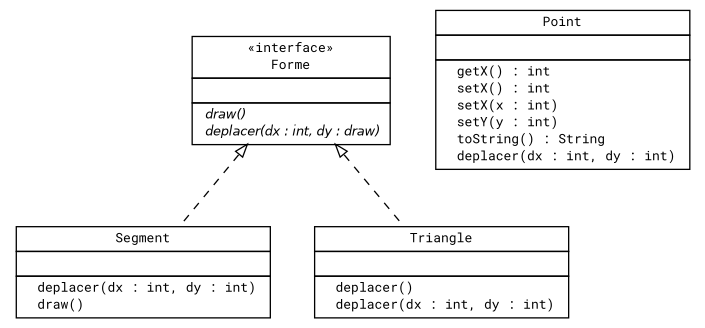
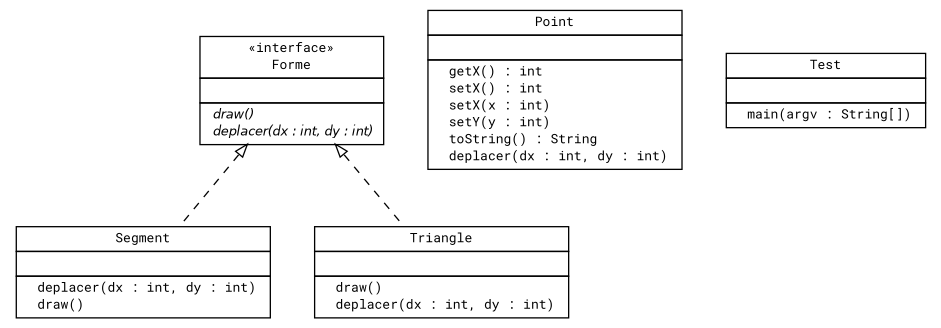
  digraph {
    fontname="Roboto Mono"
    nodesep=0.25
    ranksep=0.5
    node [fontcolor=black fontname="Roboto Mono" fontsize=10.0 shape=plaintext]
    edge [arrowtail=empty dir=back fontname="Roboto Mono" fontsize=10 headport=p labelfontname=Helvetica labelfontsize=10 style=dashed tailport=p]
-   n1 [label=<<table title="Forme" border="0" cellborder="1" cellspacing="0" cellpadding="2" port="p"> 		<tr><td><table border="0" cellspacing="0" cellpadding="1"> <tr><td align="center" balign="center"> &#171;interface&#187; </td></tr> <tr><td align="center" balign="center"> Forme </td></tr> 		</table></td></tr> 		<tr><td><table border="0" cellspacing="0" cellpadding="1"> <tr><td align="left" balign="left">  </td></tr> 		</table></td></tr> 		<tr><td><table border="0" cellspacing="0" cellpadding="1"> <tr><td align="left" balign="left"><font face="Helvetica-Oblique" point-size="10.0">  draw() </font></td></tr> <tr><td align="left" balign="left"><font face="Helvetica-Oblique" point-size="10.0">  deplacer(dx : int, dy : draw) </font></td></tr> 		</table></td></tr> 		</table>>]
+   n1 [label=<<table title="Forme" border="0" cellborder="1" cellspacing="0" cellpadding="2" port="p"> 		<tr><td><table border="0" cellspacing="0" cellpadding="1"> <tr><td align="center" balign="center"> &#171;interface&#187; </td></tr> <tr><td align="center" balign="center"> Forme </td></tr> 		</table></td></tr> 		<tr><td><table border="0" cellspacing="0" cellpadding="1"> <tr><td align="left" balign="left">  </td></tr> 		</table></td></tr> 		<tr><td><table border="0" cellspacing="0" cellpadding="1"> <tr><td align="left" balign="left"><font face="Helvetica-Oblique" point-size="10.0">  draw() </font></td></tr> <tr><td align="left" balign="left"><font face="Helvetica-Oblique" point-size="10.0">  deplacer(dx : int, dy : int) </font></td></tr> 		</table></td></tr> 		</table>>]
    n2 [label=<<table title="Segment" border="0" cellborder="1" cellspacing="0" cellpadding="2" port="p"> 		<tr><td><table border="0" cellspacing="0" cellpadding="1"> <tr><td align="center" balign="center"> Segment </td></tr> 		</table></td></tr> 		<tr><td><table border="0" cellspacing="0" cellpadding="1"> <tr><td align="left" balign="left">  </td></tr> 		</table></td></tr> 		<tr><td><table border="0" cellspacing="0" cellpadding="1"> <tr><td align="left" balign="left">  deplacer(dx : int, dy : int) </td></tr> <tr><td align="left" balign="left">  draw() </td></tr> 		</table></td></tr> 		</table>>]
-   n3 [label=<<table title="Triangle" border="0" cellborder="1" cellspacing="0" cellpadding="2" port="p"> 		<tr><td><table border="0" cellspacing="0" cellpadding="1"> <tr><td align="center" balign="center"> Triangle </td></tr> 		</table></td></tr> 		<tr><td><table border="0" cellspacing="0" cellpadding="1"> <tr><td align="left" balign="left">  </td></tr> 		</table></td></tr> 		<tr><td><table border="0" cellspacing="0" cellpadding="1"> <tr><td align="left" balign="left">  deplacer() </td></tr> <tr><td align="left" balign="left">  deplacer(dx : int, dy : int) </td></tr> 		</table></td></tr> 		</table>>]
+   n3 [label=<<table title="Triangle" border="0" cellborder="1" cellspacing="0" cellpadding="2" port="p"> 		<tr><td><table border="0" cellspacing="0" cellpadding="1"> <tr><td align="center" balign="center"> Triangle </td></tr> 		</table></td></tr> 		<tr><td><table border="0" cellspacing="0" cellpadding="1"> <tr><td align="left" balign="left">  </td></tr> 		</table></td></tr> 		<tr><td><table border="0" cellspacing="0" cellpadding="1"> <tr><td align="left" balign="left">  draw() </td></tr> <tr><td align="left" balign="left">  deplacer(dx : int, dy : int) </td></tr> 		</table></td></tr> 		</table>>]
    n4 [label=<<table title="Point" border="0" cellborder="1" cellspacing="0" cellpadding="2" port="p"> 		<tr><td><table border="0" cellspacing="0" cellpadding="1"> <tr><td align="center" balign="center"> Point </td></tr> 		</table></td></tr> 		<tr><td><table border="0" cellspacing="0" cellpadding="1"> <tr><td align="left" balign="left">  </td></tr> 		</table></td></tr> 		<tr><td><table border="0" cellspacing="0" cellpadding="1"> <tr><td align="left" balign="left">  getX() : int </td></tr> <tr><td align="left" balign="left">  setX() : int </td></tr> <tr><td align="left" balign="left">  setX(x : int) </td></tr> <tr><td align="left" balign="left">  setY(y : int) </td></tr> <tr><td align="left" balign="left">  toString() : String </td></tr> <tr><td align="left" balign="left">  deplacer(dx : int, dy : int) </td></tr> 		</table></td></tr> 		</table>>]
+   n5 [label=<<table title="Test" border="0" cellborder="1" cellspacing="0" cellpadding="2" port="p"> 		<tr><td><table border="0" cellspacing="0" cellpadding="1"> <tr><td align="center" balign="center"> Test </td></tr> 		</table></td></tr> 		<tr><td><table border="0" cellspacing="0" cellpadding="1"> <tr><td align="left" balign="left">  </td></tr> 		</table></td></tr> 		<tr><td><table border="0" cellspacing="0" cellpadding="1"> <tr><td align="left" balign="left">  main(argv : String[]) </td></tr> 		</table></td></tr> 		</table>>]
    n1 -> n2
    n1 -> n3
  }
